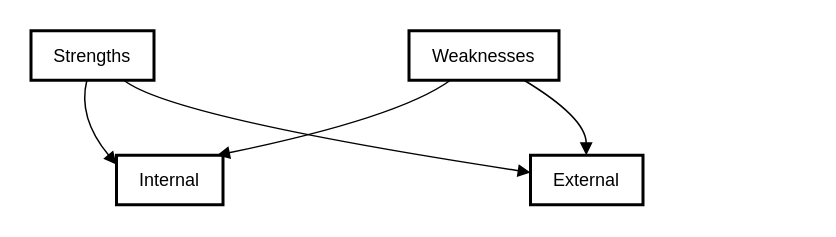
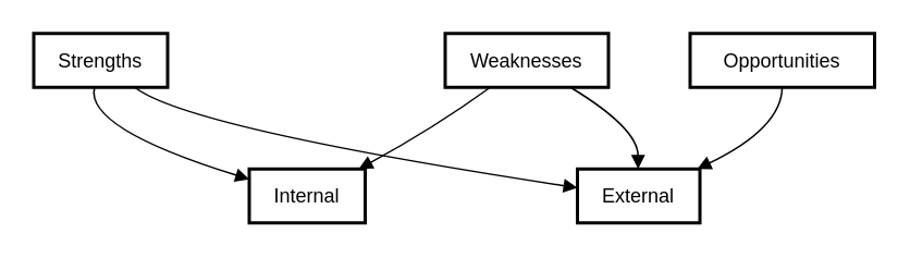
  <mxCell id="0" />
  <mxCell id="1" parent="0" />
  <mxCell id="2" value="Strengths" style="whiteSpace=wrap;strokeWidth=2;" vertex="1" parent="1"><mxGeometry width="82" height="33" as="geometry" x="20" y="20" /></mxCell>
- <mxCell id="3" value="Internal" style="whiteSpace=wrap;strokeWidth=2;" vertex="1" parent="1"><mxGeometry x="77" y="103" width="71" height="33" as="geometry" /></mxCell>
+ <mxCell id="3" value="Internal" style="whiteSpace=wrap;strokeWidth=2;" vertex="1" parent="1"><mxGeometry x="152" y="103" width="71" height="33" as="geometry" /></mxCell>
  <mxCell id="4" value="External" style="whiteSpace=wrap;strokeWidth=2;" vertex="1" parent="1"><mxGeometry x="353" y="103" width="75" height="33" as="geometry" /></mxCell>
  <mxCell id="5" value="Weaknesses" style="whiteSpace=wrap;strokeWidth=2;" vertex="1" parent="1"><mxGeometry x="272" width="100" height="33" as="geometry" y="20" /></mxCell>
+ <mxCell id="6" value="Opportunities" style="whiteSpace=wrap;strokeWidth=2;" vertex="1" parent="1"><mxGeometry x="422" width="113" height="33" as="geometry" y="20" /></mxCell>
  <mxCell id="7" value="" style="curved=1;startArrow=none;endArrow=block;exitX=0.453;exitY=1.012;entryX=-0.005;entryY=0.187;" edge="1" parent="1" source="2" target="3"><mxGeometry relative="1" as="geometry"><Array as="points"><mxPoint x="51" y="78" /></Array></mxGeometry></mxCell>
  <mxCell id="8" value="" style="curved=1;startArrow=none;endArrow=block;exitX=0.761;exitY=1.012;entryX=-0.003;entryY=0.347;" edge="1" parent="1" source="2" target="4"><mxGeometry relative="1" as="geometry"><Array as="points"><mxPoint x="114" y="78" /></Array></mxGeometry></mxCell>
  <mxCell id="9" value="" style="curved=1;startArrow=none;endArrow=block;exitX=0.271;exitY=1.012;entryX=0.934;entryY=0.012;" edge="1" parent="1" source="5" target="3"><mxGeometry relative="1" as="geometry"><Array as="points"><mxPoint x="265" y="78" /></Array></mxGeometry></mxCell>
  <mxCell id="10" value="" style="curved=1;startArrow=none;endArrow=block;exitX=0.774;exitY=1.012;entryX=0.496;entryY=0.012;" edge="1" parent="1" source="5" target="4"><mxGeometry relative="1" as="geometry"><Array as="points"><mxPoint x="390" y="78" /></Array></mxGeometry></mxCell>
+ <mxCell id="11" value="" style="curved=1;startArrow=none;endArrow=block;exitX=0.499;exitY=1.012;entryX=0.967;entryY=0.012;" edge="1" parent="1" source="6" target="4"><mxGeometry relative="1" as="geometry"><Array as="points"><mxPoint x="478" y="78" /></Array></mxGeometry></mxCell>
